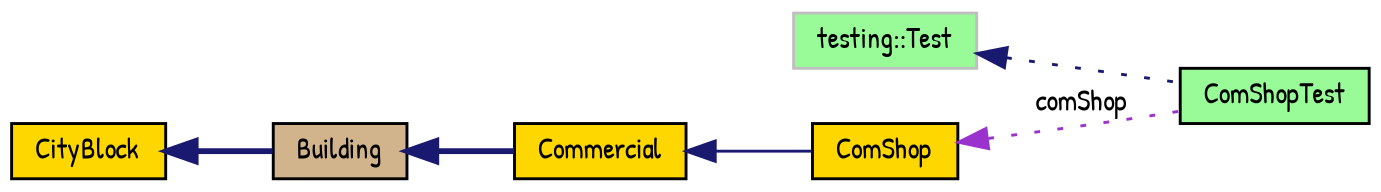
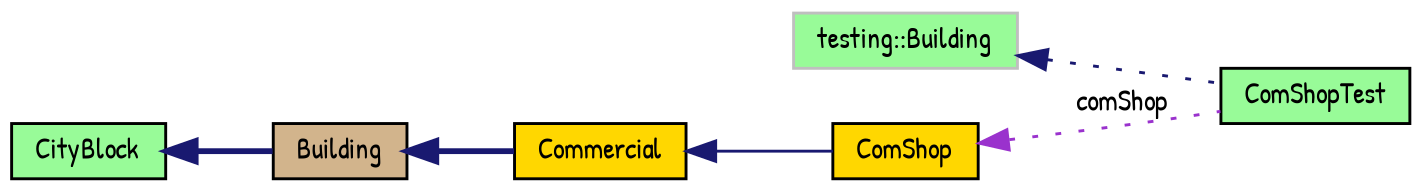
  digraph {
    fontname="Patrick Hand"
    rankdir=LR
    node [color=black fillcolor=gold fontname="Patrick Hand" fontsize=10 shape=record style=filled]
    edge [color=midnightblue dir=back fontname="Patrick Hand" fontsize=10 labelfontname=Helvetica labelfontsize=10 style=dotted]
    n1 [fillcolor=palegreen fontcolor=black height=0.2 label=ComShopTest width=0.4]
-   n2 [color=grey75 fillcolor=palegreen height=0.2 label="testing::Test" width=0.4]
+   n2 [color=grey75 fillcolor=palegreen height=0.2 label="testing::Building" width=0.4]
    n3 [height=0.2 label=ComShop width=0.4]
    n4 [height=0.2 label=Commercial width=0.4]
    n5 [fillcolor=tan height=0.2 label=Building width=0.4]
-   n6 [height=0.2 label=CityBlock width=0.4]
+   n6 [fillcolor=palegreen height=0.2 label=CityBlock width=0.4]
    n2 -> n1
    n3 -> n1 [color=darkorchid3 label=" comShop"]
    n4 -> n3 [style=solid]
    n5 -> n4 [style=bold]
    n6 -> n5 [style=bold]
  }
